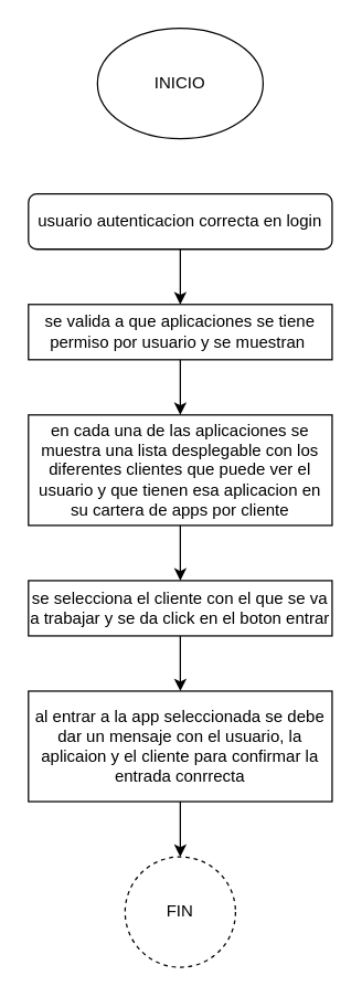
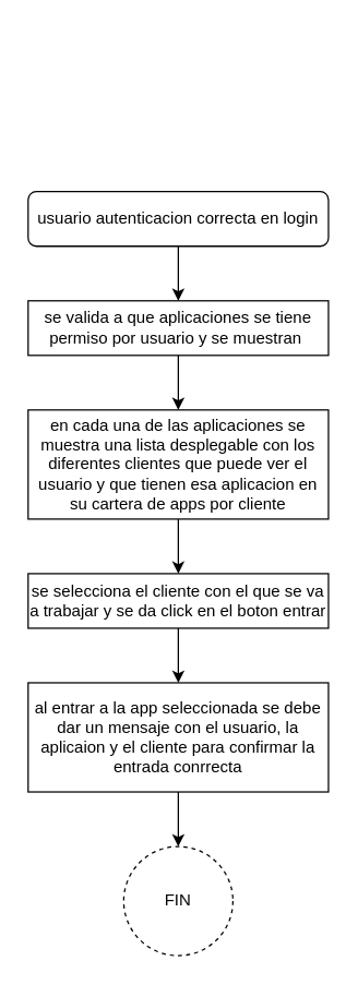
  <mxCell id="0" />
  <mxCell id="1" parent="0" />
- <mxCell id="2" value="INICIO" style="ellipse;whiteSpace=wrap;html=1;" vertex="1" parent="1"><mxGeometry x="70" y="20" width="120" height="80" as="geometry" /></mxCell>
  <mxCell id="3" value="" style="edgeStyle=orthogonalEdgeStyle;rounded=0;orthogonalLoop=1;jettySize=auto;html=1;" edge="1" parent="1" source="4" target="6"><mxGeometry relative="1" as="geometry" /></mxCell>
  <mxCell id="4" value="usuario autenticacion correcta en login" style="whiteSpace=wrap;html=1;rounded=1;" vertex="1" parent="1"><mxGeometry x="20" y="140" width="220" height="40" as="geometry" /></mxCell>
  <mxCell id="5" value="" style="edgeStyle=orthogonalEdgeStyle;rounded=0;orthogonalLoop=1;jettySize=auto;html=1;" edge="1" parent="1" source="6" target="8"><mxGeometry relative="1" as="geometry" /></mxCell>
  <mxCell id="6" value="se valida a que aplicaciones se tiene permiso por usuario y se muestran&amp;nbsp;" style="whiteSpace=wrap;html=1;" vertex="1" parent="1"><mxGeometry x="20" y="220" width="220" height="40" as="geometry" /></mxCell>
  <mxCell id="7" value="" style="edgeStyle=orthogonalEdgeStyle;rounded=0;orthogonalLoop=1;jettySize=auto;html=1;" edge="1" parent="1" source="8" target="10"><mxGeometry relative="1" as="geometry" /></mxCell>
  <mxCell id="8" value="en cada una de las aplicaciones se muestra una lista desplegable con los diferentes clientes que puede ver el usuario y que tienen esa aplicacion en su cartera de apps por cliente" style="whiteSpace=wrap;html=1;" vertex="1" parent="1"><mxGeometry x="20" y="300" width="220" height="80" as="geometry" /></mxCell>
  <mxCell id="9" value="" style="edgeStyle=orthogonalEdgeStyle;rounded=0;orthogonalLoop=1;jettySize=auto;html=1;" edge="1" parent="1" source="10" target="12"><mxGeometry relative="1" as="geometry" /></mxCell>
  <mxCell id="10" value="se selecciona el cliente con el que se va a trabajar y se da click en el boton entrar" style="whiteSpace=wrap;html=1;" vertex="1" parent="1"><mxGeometry x="20" y="420" width="220" height="40" as="geometry" /></mxCell>
  <mxCell id="11" value="" style="edgeStyle=orthogonalEdgeStyle;rounded=0;orthogonalLoop=1;jettySize=auto;html=1;" edge="1" parent="1" source="12" target="13"><mxGeometry relative="1" as="geometry" /></mxCell>
  <mxCell id="12" value="al entrar a la app seleccionada se debe dar un mensaje con el usuario, la aplicaion y el cliente para confirmar la entrada conrrecta" style="whiteSpace=wrap;html=1;" vertex="1" parent="1"><mxGeometry x="20" y="500" width="220" height="80" as="geometry" /></mxCell>
  <mxCell id="13" value="FIN" style="ellipse;whiteSpace=wrap;html=1;dashed=1;" vertex="1" parent="1"><mxGeometry x="90" y="620" width="80" height="80" as="geometry" /></mxCell>
